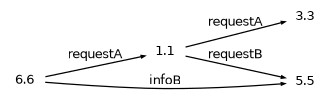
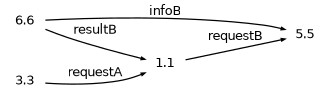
  digraph {
    rankdir=LR
    node [fontname=Helvetica fontsize=10 shape=plaintext]
    edge [arrowsize=0.3 fontname=Helvetica fontsize=10]
    1.1 [height=.2 width=.3]
    3.3 [height=.2 width=.3]
    5.5 [height=.2 width=.3]
    6.6 [height=.2 width=.3]
-   1.1 -> 3.3 [label=requestA]
+   3.3 -> 1.1 [label=requestA]
    1.1 -> 5.5 [label=requestB]
-   6.6 -> 1.1 [label=requestA]
+   6.6 -> 1.1 [label=resultB]
    6.6 -> 5.5 [label=infoB]
  }
